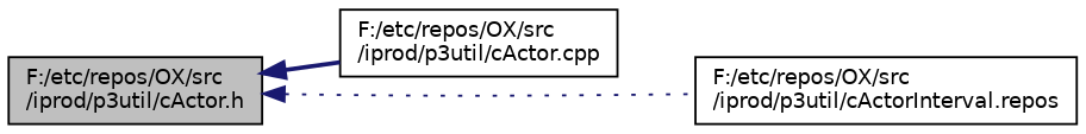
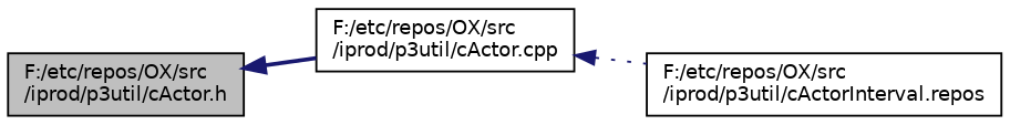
  digraph {
    rankdir=LR
    node [color=black fillcolor=white fontname=Helvetica fontsize=10 shape=record style=filled]
    edge [color=midnightblue dir=back fontname=Helvetica fontsize=10 labelfontname=Helvetica labelfontsize=10]
    n1 [fillcolor=grey75 fontcolor=black height=0.2 label="F:/etc/repos/OX/src\l/iprod/p3util/cActor.h" width=0.4]
    n2 [height=0.2 label="F:/etc/repos/OX/src\l/iprod/p3util/cActor.cpp" width=0.4]
    n3 [height=0.2 label="F:/etc/repos/OX/src\l/iprod/p3util/cActorInterval.repos" width=0.4]
    n1 -> n2 [style=bold]
-   n1 -> n3 [style=dotted]
+   n2 -> n3 [style=dotted]
  }
